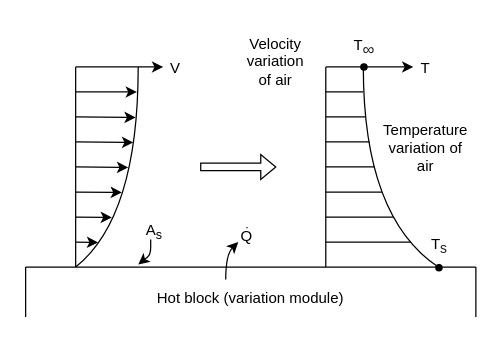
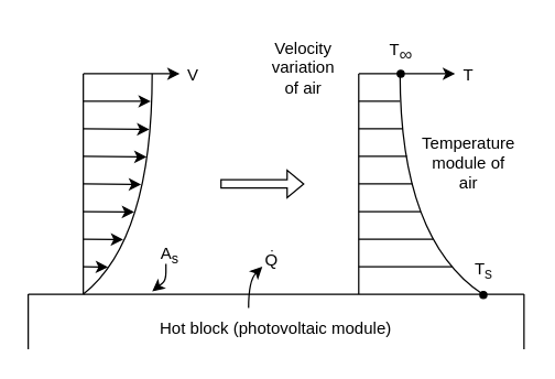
  <mxCell id="0" />
  <mxCell id="1" parent="0" />
  <mxCell id="2" value="" style="endArrow=none;html=1;rounded=0;" parent="1" edge="1"><mxGeometry width="50" height="50" relative="1" as="geometry"><mxPoint x="20" y="253" as="sourcePoint" /><mxPoint x="20" y="213" as="targetPoint" /></mxGeometry></mxCell>
  <mxCell id="3" value="" style="endArrow=none;html=1;rounded=0;" parent="1" edge="1"><mxGeometry width="50" height="50" relative="1" as="geometry"><mxPoint x="380" y="253" as="sourcePoint" /><mxPoint x="380" y="213" as="targetPoint" /></mxGeometry></mxCell>
  <mxCell id="4" value="" style="endArrow=none;html=1;rounded=0;" parent="1" edge="1"><mxGeometry width="50" height="50" relative="1" as="geometry"><mxPoint x="20" y="213" as="sourcePoint" /><mxPoint x="380" y="213" as="targetPoint" /></mxGeometry></mxCell>
  <mxCell id="5" value="" style="endArrow=none;html=1;rounded=0;" parent="1" edge="1"><mxGeometry width="50" height="50" relative="1" as="geometry"><mxPoint x="60" y="213" as="sourcePoint" /><mxPoint x="60" y="53" as="targetPoint" /></mxGeometry></mxCell>
  <mxCell id="6" value="" style="endArrow=classic;html=1;rounded=0;" parent="1" edge="1"><mxGeometry width="50" height="50" relative="1" as="geometry"><mxPoint x="60" y="53" as="sourcePoint" /><mxPoint x="130" y="53" as="targetPoint" /></mxGeometry></mxCell>
  <mxCell id="7" value="" style="endArrow=none;html=1;rounded=0;curved=1;" parent="1" edge="1"><mxGeometry width="50" height="50" relative="1" as="geometry"><mxPoint x="60" y="213" as="sourcePoint" /><mxPoint x="110" y="53" as="targetPoint" /><Array as="points"><mxPoint x="110" y="173" /></Array></mxGeometry></mxCell>
  <mxCell id="8" value="" style="endArrow=classic;html=1;rounded=0;" parent="1" edge="1"><mxGeometry width="50" height="50" relative="1" as="geometry"><mxPoint x="60" y="73" as="sourcePoint" /><mxPoint x="109" y="73" as="targetPoint" /></mxGeometry></mxCell>
  <mxCell id="9" value="" style="endArrow=classic;html=1;rounded=0;" parent="1" edge="1"><mxGeometry width="50" height="50" relative="1" as="geometry"><mxPoint x="60" y="93" as="sourcePoint" /><mxPoint x="108" y="93.4" as="targetPoint" /></mxGeometry></mxCell>
  <mxCell id="10" value="" style="endArrow=classic;html=1;rounded=0;" parent="1" edge="1"><mxGeometry width="50" height="50" relative="1" as="geometry"><mxPoint x="60" y="113" as="sourcePoint" /><mxPoint x="106" y="113.4" as="targetPoint" /></mxGeometry></mxCell>
  <mxCell id="11" value="" style="endArrow=classic;html=1;rounded=0;" parent="1" edge="1"><mxGeometry width="50" height="50" relative="1" as="geometry"><mxPoint x="60" y="133" as="sourcePoint" /><mxPoint x="102" y="133.4" as="targetPoint" /></mxGeometry></mxCell>
  <mxCell id="12" value="" style="endArrow=classic;html=1;rounded=0;" parent="1" edge="1"><mxGeometry width="50" height="50" relative="1" as="geometry"><mxPoint x="60" y="153" as="sourcePoint" /><mxPoint x="97" y="153.4" as="targetPoint" /></mxGeometry></mxCell>
  <mxCell id="13" value="" style="endArrow=classic;html=1;rounded=0;" parent="1" edge="1"><mxGeometry width="50" height="50" relative="1" as="geometry"><mxPoint x="60" y="173" as="sourcePoint" /><mxPoint x="89" y="173.4" as="targetPoint" /></mxGeometry></mxCell>
  <mxCell id="14" value="" style="endArrow=classic;html=1;rounded=0;" parent="1" edge="1"><mxGeometry width="50" height="50" relative="1" as="geometry"><mxPoint x="60" y="193" as="sourcePoint" /><mxPoint x="78" y="193.4" as="targetPoint" /></mxGeometry></mxCell>
  <mxCell id="15" value="V" style="text;html=1;align=center;verticalAlign=middle;whiteSpace=wrap;rounded=0;" parent="1" vertex="1"><mxGeometry x="110" y="39" width="60" height="30" as="geometry" /></mxCell>
  <mxCell id="16" value="Velocity&lt;div&gt;variation of air&lt;/div&gt;" style="text;html=1;align=center;verticalAlign=middle;whiteSpace=wrap;rounded=0;" parent="1" vertex="1"><mxGeometry x="190" y="34" width="60" height="30" as="geometry" /></mxCell>
  <mxCell id="17" value="" style="endArrow=none;html=1;rounded=0;" parent="1" edge="1"><mxGeometry width="50" height="50" relative="1" as="geometry"><mxPoint x="260" y="213" as="sourcePoint" /><mxPoint x="260" y="53" as="targetPoint" /></mxGeometry></mxCell>
- <mxCell id="18" value="Hot block (variation module)" style="text;html=1;align=center;verticalAlign=middle;whiteSpace=wrap;rounded=0;" parent="1" vertex="1"><mxGeometry x="100" y="223" width="200" height="30" as="geometry" /></mxCell>
+ <mxCell id="18" value="Hot block (photovoltaic module)" style="text;html=1;align=center;verticalAlign=middle;whiteSpace=wrap;rounded=0;" parent="1" vertex="1"><mxGeometry x="100" y="223" width="200" height="30" as="geometry" /></mxCell>
  <mxCell id="19" value="" style="endArrow=classic;html=1;rounded=0;" parent="1" edge="1"><mxGeometry width="50" height="50" relative="1" as="geometry"><mxPoint x="260" y="53" as="sourcePoint" /><mxPoint x="330" y="53" as="targetPoint" /></mxGeometry></mxCell>
  <mxCell id="20" value="T" style="text;html=1;align=center;verticalAlign=middle;whiteSpace=wrap;rounded=0;" parent="1" vertex="1"><mxGeometry x="310" y="39" width="60" height="30" as="geometry" /></mxCell>
  <mxCell id="21" value="" style="endArrow=none;html=1;rounded=0;curved=1;" parent="1" edge="1"><mxGeometry width="50" height="50" relative="1" as="geometry"><mxPoint x="350" y="213" as="sourcePoint" /><mxPoint x="290" y="53" as="targetPoint" /><Array as="points"><mxPoint x="290" y="173" /></Array></mxGeometry></mxCell>
  <mxCell id="22" value="" style="endArrow=none;html=1;rounded=0;" parent="1" edge="1"><mxGeometry width="50" height="50" relative="1" as="geometry"><mxPoint x="260" y="73" as="sourcePoint" /><mxPoint x="290" y="73" as="targetPoint" /></mxGeometry></mxCell>
  <mxCell id="23" value="" style="endArrow=none;html=1;rounded=0;" parent="1" edge="1"><mxGeometry width="50" height="50" relative="1" as="geometry"><mxPoint x="260" y="93" as="sourcePoint" /><mxPoint x="292" y="93" as="targetPoint" /></mxGeometry></mxCell>
  <mxCell id="24" value="" style="endArrow=none;html=1;rounded=0;" parent="1" edge="1"><mxGeometry width="50" height="50" relative="1" as="geometry"><mxPoint x="260" y="113" as="sourcePoint" /><mxPoint x="295" y="113" as="targetPoint" /></mxGeometry></mxCell>
  <mxCell id="25" value="" style="endArrow=none;html=1;rounded=0;" parent="1" edge="1"><mxGeometry width="50" height="50" relative="1" as="geometry"><mxPoint x="260" y="133" as="sourcePoint" /><mxPoint x="299" y="133" as="targetPoint" /></mxGeometry></mxCell>
  <mxCell id="26" value="" style="endArrow=none;html=1;rounded=0;" parent="1" edge="1"><mxGeometry width="50" height="50" relative="1" as="geometry"><mxPoint x="260" y="153" as="sourcePoint" /><mxPoint x="305" y="153" as="targetPoint" /></mxGeometry></mxCell>
  <mxCell id="27" value="" style="endArrow=none;html=1;rounded=0;" parent="1" edge="1"><mxGeometry width="50" height="50" relative="1" as="geometry"><mxPoint x="260" y="173" as="sourcePoint" /><mxPoint x="314" y="173" as="targetPoint" /></mxGeometry></mxCell>
  <mxCell id="28" value="" style="endArrow=none;html=1;rounded=0;" parent="1" edge="1"><mxGeometry width="50" height="50" relative="1" as="geometry"><mxPoint x="260" y="193" as="sourcePoint" /><mxPoint x="328" y="193" as="targetPoint" /></mxGeometry></mxCell>
  <mxCell id="29" value="" style="ellipse;whiteSpace=wrap;html=1;aspect=fixed;fillColor=#000000;" parent="1" vertex="1"><mxGeometry x="348" y="211" width="5" height="5" as="geometry" /></mxCell>
  <mxCell id="30" value="" style="ellipse;whiteSpace=wrap;html=1;aspect=fixed;fillColor=#000000;" parent="1" vertex="1"><mxGeometry x="288" y="50.5" width="5" height="5" as="geometry" /></mxCell>
  <mxCell id="31" value="&lt;span&gt;T&lt;span style=&quot;color: rgb(31, 31, 31); font-family: &amp;quot;Google Sans&amp;quot;, Arial, sans-serif; font-size: 16px; text-align: start; background-color: rgb(255, 255, 255);&quot;&gt;&lt;sub style=&quot;&quot;&gt;∞&lt;/sub&gt;&lt;/span&gt;&lt;/span&gt;" style="text;html=1;align=center;verticalAlign=middle;whiteSpace=wrap;rounded=0;" parent="1" vertex="1"><mxGeometry x="260.5" y="20.5" width="60" height="30" as="geometry" /></mxCell>
  <mxCell id="32" value="&lt;div style=&quot;text-align: start;&quot;&gt;&lt;span style=&quot;background-color: transparent; color: light-dark(rgb(0, 0, 0), rgb(255, 255, 255));&quot;&gt;T&lt;/span&gt;&lt;font face=&quot;Google Sans, Arial, sans-serif&quot; color=&quot;#1f1f1f&quot;&gt;&lt;span style=&quot;font-size: 13.333px; background-color: rgb(255, 255, 255);&quot;&gt;&lt;sub&gt;s&lt;/sub&gt;&lt;/span&gt;&lt;/font&gt;&lt;/div&gt;" style="text;html=1;align=center;verticalAlign=middle;whiteSpace=wrap;rounded=0;" parent="1" vertex="1"><mxGeometry x="320.5" y="181" width="60" height="30" as="geometry" /></mxCell>
- <mxCell id="33" value="Temperature variation of air" style="text;html=1;align=center;verticalAlign=middle;whiteSpace=wrap;rounded=0;" parent="1" vertex="1"><mxGeometry x="310" y="103" width="60" height="30" as="geometry" /></mxCell>
+ <mxCell id="33" value="Temperature module of air" style="text;html=1;align=center;verticalAlign=middle;whiteSpace=wrap;rounded=0;" parent="1" vertex="1"><mxGeometry x="310" y="103" width="60" height="30" as="geometry" /></mxCell>
  <mxCell id="34" value="" style="shape=singleArrow;whiteSpace=wrap;html=1;" parent="1" vertex="1"><mxGeometry x="160" y="123" width="60" height="20" as="geometry" /></mxCell>
  <mxCell id="35" value="" style="endArrow=classic;html=1;rounded=1;curved=0;" parent="1" edge="1"><mxGeometry width="50" height="50" relative="1" as="geometry"><mxPoint x="120" y="191" as="sourcePoint" /><mxPoint x="110" y="211" as="targetPoint" /><Array as="points"><mxPoint x="120" y="203" /></Array></mxGeometry></mxCell>
  <mxCell id="36" value="A&lt;sub&gt;s&lt;/sub&gt;" style="text;html=1;align=center;verticalAlign=middle;whiteSpace=wrap;rounded=0;" parent="1" vertex="1"><mxGeometry x="93" y="170" width="60" height="30" as="geometry" /></mxCell>
  <mxCell id="37" value="" style="endArrow=classic;html=1;rounded=0;curved=1;" parent="1" edge="1"><mxGeometry width="50" height="50" relative="1" as="geometry"><mxPoint x="180" y="223" as="sourcePoint" /><mxPoint x="190" y="193" as="targetPoint" /><Array as="points"><mxPoint x="180" y="203" /></Array></mxGeometry></mxCell>
  <mxCell id="38" value="Q" style="text;html=1;align=center;verticalAlign=middle;whiteSpace=wrap;rounded=0;" parent="1" vertex="1"><mxGeometry x="167" y="174" width="60" height="30" as="geometry" /></mxCell>
  <mxCell id="39" value="" style="ellipse;whiteSpace=wrap;html=1;strokeWidth=0;fillColor=#000000;" parent="1" vertex="1"><mxGeometry x="196.5" y="181" width="1" height="1" as="geometry" /></mxCell>
